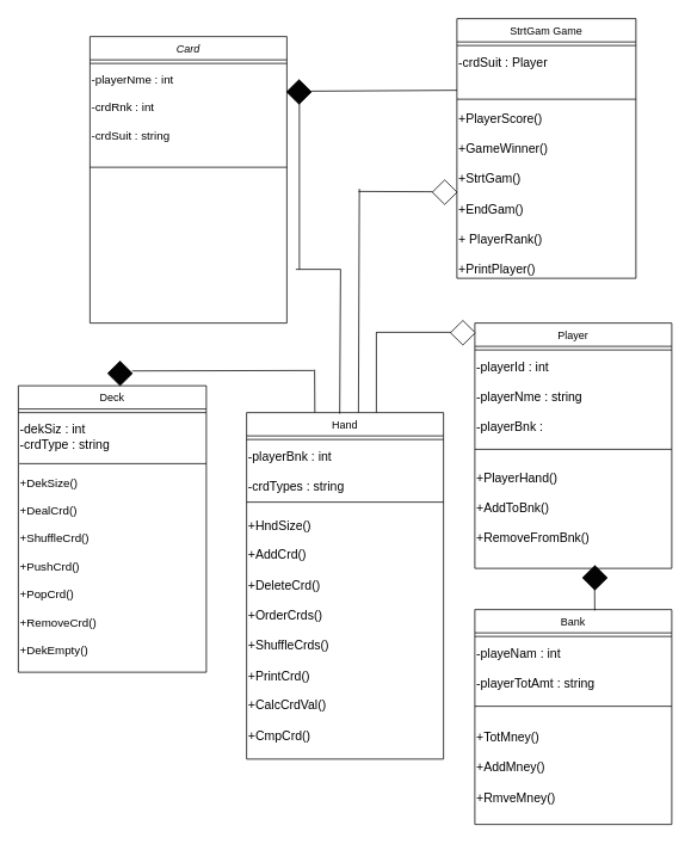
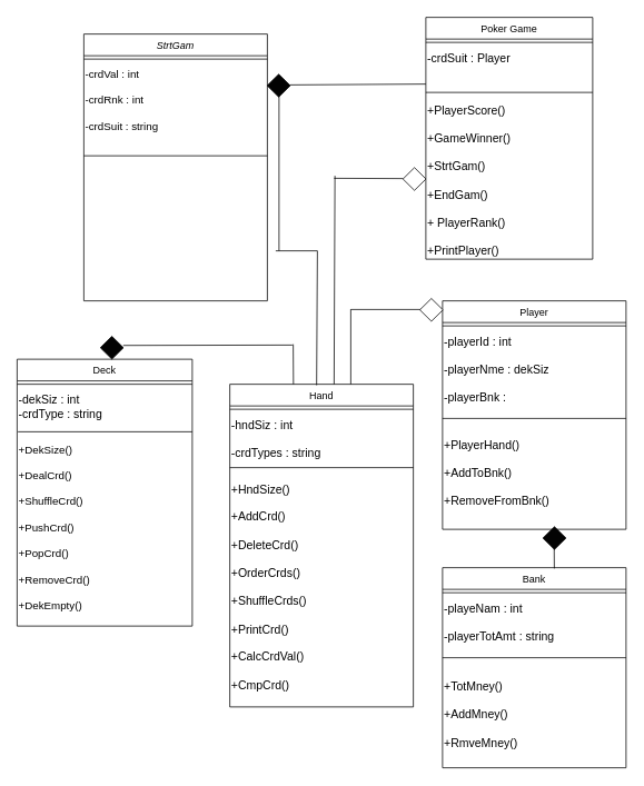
  <mxCell id="0" />
  <mxCell id="1" parent="0" />
- <mxCell id="2" value="Card" style="swimlane;fontStyle=2;align=center;verticalAlign=top;childLayout=stackLayout;horizontal=1;startSize=26;horizontalStack=0;resizeParent=1;resizeLast=0;collapsible=1;marginBottom=0;rounded=0;shadow=0;strokeWidth=1;" parent="1" vertex="1"><mxGeometry x="100" y="40" width="220" height="320" as="geometry"><mxRectangle x="230" y="140" width="160" height="26" as="alternateBounds" /></mxGeometry></mxCell>
+ <mxCell id="2" value="StrtGam" style="swimlane;fontStyle=2;align=center;verticalAlign=top;childLayout=stackLayout;horizontal=1;startSize=26;horizontalStack=0;resizeParent=1;resizeLast=0;collapsible=1;marginBottom=0;rounded=0;shadow=0;strokeWidth=1;" parent="1" vertex="1"><mxGeometry x="100" y="40" width="220" height="320" as="geometry"><mxRectangle x="230" y="140" width="160" height="26" as="alternateBounds" /></mxGeometry></mxCell>
  <mxCell id="3" value="" style="line;html=1;strokeWidth=1;align=left;verticalAlign=middle;spacingTop=-1;spacingLeft=3;spacingRight=3;rotatable=0;labelPosition=right;points=[];portConstraint=eastwest;" parent="2" vertex="1"><mxGeometry y="26" width="220" height="8" as="geometry" /></mxCell>
- <mxCell id="4" value="&lt;font style=&quot;font-size: 13px&quot;&gt;-playerNme : int&lt;br&gt;&lt;br&gt;-crdRnk : int&lt;br&gt;&lt;br&gt;-crdSuit : string&lt;/font&gt;" style="text;html=1;" parent="2" vertex="1"><mxGeometry y="34" width="220" height="50" as="geometry" /></mxCell>
+ <mxCell id="4" value="&lt;font style=&quot;font-size: 13px&quot;&gt;-crdVal : int&lt;br&gt;&lt;br&gt;-crdRnk : int&lt;br&gt;&lt;br&gt;-crdSuit : string&lt;/font&gt;" style="text;html=1;" parent="2" vertex="1"><mxGeometry y="34" width="220" height="50" as="geometry" /></mxCell>
  <mxCell id="5" value="" style="endArrow=none;html=1;" parent="2" edge="1"><mxGeometry width="50" height="50" relative="1" as="geometry"><mxPoint y="146" as="sourcePoint" /><mxPoint x="220" y="146" as="targetPoint" /></mxGeometry></mxCell>
  <mxCell id="6" value="" style="endArrow=none;html=1;" parent="2" edge="1"><mxGeometry width="50" height="50" relative="1" as="geometry"><mxPoint x="234" y="260" as="sourcePoint" /><mxPoint x="234" y="70" as="targetPoint" /></mxGeometry></mxCell>
  <mxCell id="7" value="Deck" style="swimlane;fontStyle=0;align=center;verticalAlign=top;childLayout=stackLayout;horizontal=1;startSize=26;horizontalStack=0;resizeParent=1;resizeLast=0;collapsible=1;marginBottom=0;rounded=0;shadow=0;strokeWidth=1;" parent="1" vertex="1"><mxGeometry x="20" y="430" width="210" height="320" as="geometry"><mxRectangle x="130" y="380" width="160" height="26" as="alternateBounds" /></mxGeometry></mxCell>
  <mxCell id="8" value="" style="line;html=1;strokeWidth=1;align=left;verticalAlign=middle;spacingTop=-1;spacingLeft=3;spacingRight=3;rotatable=0;labelPosition=right;points=[];portConstraint=eastwest;" parent="7" vertex="1"><mxGeometry y="26" width="210" height="8" as="geometry" /></mxCell>
  <mxCell id="9" value="" style="endArrow=none;html=1;" parent="7" edge="1"><mxGeometry width="50" height="50" relative="1" as="geometry"><mxPoint x="1" y="87" as="sourcePoint" /><mxPoint x="210" y="87" as="targetPoint" /></mxGeometry></mxCell>
  <mxCell id="10" value="&lt;font style=&quot;font-size: 14px&quot;&gt;-dekSiz : int&lt;br&gt;  -crdType : string&lt;/font&gt;" style="text;html=1;" parent="7" vertex="1"><mxGeometry y="34" width="210" height="60" as="geometry" /></mxCell>
  <mxCell id="11" value="&lt;font style=&quot;font-size: 13px&quot;&gt;+DekSize()&lt;br&gt;&lt;br&gt;+DealCrd()&lt;br&gt;&lt;br&gt;+ShuffleCrd()&lt;br&gt;&lt;br&gt;+PushCrd()&lt;br&gt;&lt;br&gt;+PopCrd()&lt;br&gt;&lt;br&gt;+RemoveCrd()&lt;br&gt;&lt;br&gt;+DekEmpty()&lt;/font&gt;" style="text;html=1;" parent="7" vertex="1"><mxGeometry y="94" width="210" height="184" as="geometry" /></mxCell>
  <mxCell id="12" value="Hand" style="swimlane;fontStyle=0;align=center;verticalAlign=top;childLayout=stackLayout;horizontal=1;startSize=26;horizontalStack=0;resizeParent=1;resizeLast=0;collapsible=1;marginBottom=0;rounded=0;shadow=0;strokeWidth=1;" parent="1" vertex="1"><mxGeometry x="275" y="460" width="220" height="387" as="geometry"><mxRectangle x="340" y="380" width="170" height="26" as="alternateBounds" /></mxGeometry></mxCell>
  <mxCell id="13" value="" style="line;html=1;strokeWidth=1;align=left;verticalAlign=middle;spacingTop=-1;spacingLeft=3;spacingRight=3;rotatable=0;labelPosition=right;points=[];portConstraint=eastwest;" parent="12" vertex="1"><mxGeometry y="26" width="220" height="8" as="geometry" /></mxCell>
- <mxCell id="14" value="&lt;font style=&quot;font-size: 14px&quot;&gt;-playerBnk : int&lt;br&gt;&lt;br&gt;-crdTypes : string&lt;/font&gt;" style="text;html=1;" parent="12" vertex="1"><mxGeometry y="34" width="220" height="60" as="geometry" /></mxCell>
+ <mxCell id="14" value="&lt;font style=&quot;font-size: 14px&quot;&gt;-hndSiz : int&lt;br&gt;&lt;br&gt;-crdTypes : string&lt;/font&gt;" style="text;html=1;" parent="12" vertex="1"><mxGeometry y="34" width="220" height="60" as="geometry" /></mxCell>
  <mxCell id="15" value="" style="endArrow=none;html=1;" parent="12" edge="1"><mxGeometry width="50" height="50" relative="1" as="geometry"><mxPoint y="100" as="sourcePoint" /><mxPoint x="220" y="100" as="targetPoint" /></mxGeometry></mxCell>
  <mxCell id="16" value="&lt;font style=&quot;font-size: 14px&quot;&gt;&lt;br&gt;+HndSize()&lt;br&gt;&lt;br&gt;+AddCrd()&lt;br&gt;&lt;br&gt;+DeleteCrd()&lt;br&gt;&lt;br&gt;+OrderCrds()&lt;br&gt;&lt;br&gt;+ShuffleCrds()&lt;br&gt;&lt;br&gt;+PrintCrd()&lt;br&gt;&lt;br&gt;+CalcCrdVal()&lt;br&gt;&lt;br&gt;+CmpCrd()&lt;/font&gt;" style="text;html=1;" parent="12" vertex="1"><mxGeometry y="94" width="220" height="230" as="geometry" /></mxCell>
- <mxCell id="17" value="StrtGam Game" style="swimlane;fontStyle=0;align=center;verticalAlign=top;childLayout=stackLayout;horizontal=1;startSize=26;horizontalStack=0;resizeParent=1;resizeLast=0;collapsible=1;marginBottom=0;rounded=0;shadow=0;strokeWidth=1;" parent="1" vertex="1"><mxGeometry x="510" y="20" width="200" height="290" as="geometry"><mxRectangle x="550" y="140" width="160" height="26" as="alternateBounds" /></mxGeometry></mxCell>
+ <mxCell id="17" value="Poker Game" style="swimlane;fontStyle=0;align=center;verticalAlign=top;childLayout=stackLayout;horizontal=1;startSize=26;horizontalStack=0;resizeParent=1;resizeLast=0;collapsible=1;marginBottom=0;rounded=0;shadow=0;strokeWidth=1;" parent="1" vertex="1"><mxGeometry x="510" y="20" width="200" height="290" as="geometry"><mxRectangle x="550" y="140" width="160" height="26" as="alternateBounds" /></mxGeometry></mxCell>
  <mxCell id="18" value="" style="line;html=1;strokeWidth=1;align=left;verticalAlign=middle;spacingTop=-1;spacingLeft=3;spacingRight=3;rotatable=0;labelPosition=right;points=[];portConstraint=eastwest;" parent="17" vertex="1"><mxGeometry y="26" width="200" height="8" as="geometry" /></mxCell>
  <mxCell id="19" value="" style="endArrow=none;html=1;" parent="17" edge="1"><mxGeometry width="50" height="50" relative="1" as="geometry"><mxPoint y="90" as="sourcePoint" /><mxPoint x="200" y="90" as="targetPoint" /></mxGeometry></mxCell>
  <mxCell id="20" value="&lt;font style=&quot;font-size: 14px&quot;&gt;-crdSuit : Player&lt;/font&gt;" style="text;html=1;" parent="17" vertex="1"><mxGeometry y="34" width="200" height="46" as="geometry" /></mxCell>
  <mxCell id="21" value="&lt;font style=&quot;font-size: 14px&quot;&gt;&lt;br&gt;+PlayerScore()&lt;br&gt;&lt;br&gt;+GameWinner()&lt;br&gt;&lt;br&gt;+StrtGam()&lt;br&gt;&lt;br&gt;+EndGam()&lt;br&gt;&lt;br&gt;+ PlayerRank()&lt;br&gt;&lt;br&gt;+PrintPlayer()&lt;/font&gt;" style="text;html=1;" parent="17" vertex="1"><mxGeometry y="80" width="200" height="170" as="geometry" /></mxCell>
  <mxCell id="22" value="Player" style="swimlane;fontStyle=0;align=center;verticalAlign=top;childLayout=stackLayout;horizontal=1;startSize=26;horizontalStack=0;resizeParent=1;resizeLast=0;collapsible=1;marginBottom=0;rounded=0;shadow=0;strokeWidth=1;" parent="1" vertex="1"><mxGeometry x="530" y="360" width="220" height="274" as="geometry"><mxRectangle x="340" y="380" width="170" height="26" as="alternateBounds" /></mxGeometry></mxCell>
  <mxCell id="23" value="" style="line;html=1;strokeWidth=1;align=left;verticalAlign=middle;spacingTop=-1;spacingLeft=3;spacingRight=3;rotatable=0;labelPosition=right;points=[];portConstraint=eastwest;" parent="22" vertex="1"><mxGeometry y="26" width="220" height="8" as="geometry" /></mxCell>
- <mxCell id="24" value="&lt;font style=&quot;font-size: 14px&quot;&gt;-playerId : int&lt;br&gt;&lt;br&gt;-playerNme : string&lt;br&gt;&lt;br&gt;-playerBnk :&lt;/font&gt;" style="text;html=1;" parent="22" vertex="1"><mxGeometry y="34" width="220" height="90" as="geometry" /></mxCell>
+ <mxCell id="24" value="&lt;font style=&quot;font-size: 14px&quot;&gt;-playerId : int&lt;br&gt;&lt;br&gt;-playerNme : dekSiz&lt;br&gt;&lt;br&gt;-playerBnk :&lt;/font&gt;" style="text;html=1;" parent="22" vertex="1"><mxGeometry y="34" width="220" height="90" as="geometry" /></mxCell>
  <mxCell id="25" value="" style="endArrow=none;html=1;" parent="22" edge="1"><mxGeometry width="50" height="50" relative="1" as="geometry"><mxPoint y="141" as="sourcePoint" /><mxPoint x="220" y="141" as="targetPoint" /></mxGeometry></mxCell>
  <mxCell id="26" value="&lt;font style=&quot;font-size: 14px&quot;&gt;&lt;br&gt;&lt;br&gt;+PlayerHand()&lt;br&gt;&lt;br&gt;+AddToBnk()&lt;br&gt;&lt;br&gt;+RemoveFromBnk()&lt;/font&gt;" style="text;html=1;" parent="22" vertex="1"><mxGeometry y="124" width="220" height="126" as="geometry" /></mxCell>
  <mxCell id="27" value="Bank" style="swimlane;fontStyle=0;align=center;verticalAlign=top;childLayout=stackLayout;horizontal=1;startSize=26;horizontalStack=0;resizeParent=1;resizeLast=0;collapsible=1;marginBottom=0;rounded=0;shadow=0;strokeWidth=1;" parent="1" vertex="1"><mxGeometry x="530" y="680" width="220" height="240" as="geometry"><mxRectangle x="340" y="380" width="170" height="26" as="alternateBounds" /></mxGeometry></mxCell>
  <mxCell id="28" value="" style="line;html=1;strokeWidth=1;align=left;verticalAlign=middle;spacingTop=-1;spacingLeft=3;spacingRight=3;rotatable=0;labelPosition=right;points=[];portConstraint=eastwest;" parent="27" vertex="1"><mxGeometry y="26" width="220" height="8" as="geometry" /></mxCell>
  <mxCell id="29" value="" style="endArrow=none;html=1;" parent="27" edge="1"><mxGeometry width="50" height="50" relative="1" as="geometry"><mxPoint y="108" as="sourcePoint" /><mxPoint x="220" y="108" as="targetPoint" /></mxGeometry></mxCell>
  <mxCell id="30" value="&lt;font style=&quot;font-size: 14px&quot;&gt;-playeNam : int&lt;br&gt;&lt;br&gt;-playerTotAmt : string&lt;/font&gt;" style="text;html=1;" parent="27" vertex="1"><mxGeometry y="34" width="220" height="60" as="geometry" /></mxCell>
  <mxCell id="31" value="&lt;font style=&quot;font-size: 14px&quot;&gt;&lt;br&gt;&lt;br&gt;+TotMney()&lt;br&gt;&lt;br&gt;+AddMney()&lt;br&gt;&lt;br&gt;+RmveMney()&lt;/font&gt;" style="text;html=1;" parent="27" vertex="1"><mxGeometry y="94" width="220" height="90" as="geometry" /></mxCell>
  <mxCell id="32" value="" style="endArrow=none;html=1;" parent="1" edge="1"><mxGeometry width="50" height="50" relative="1" as="geometry"><mxPoint x="664" y="681" as="sourcePoint" /><mxPoint x="663.816" y="656.539" as="targetPoint" /></mxGeometry></mxCell>
  <mxCell id="33" value="" style="rhombus;whiteSpace=wrap;html=1;rotation=-90;labelBackgroundColor=#030303;fillColor=#030303;" parent="1" vertex="1"><mxGeometry x="650.53" y="630.7" width="27.29" height="27.67" as="geometry" /></mxCell>
  <mxCell id="34" value="" style="rhombus;whiteSpace=wrap;html=1;rotation=-90;labelBackgroundColor=#030303;fillColor=#030303;" parent="1" vertex="1"><mxGeometry x="320" y="88" width="27.29" height="27.67" as="geometry" /></mxCell>
  <mxCell id="35" value="" style="endArrow=none;html=1;" parent="1" edge="1"><mxGeometry width="50" height="50" relative="1" as="geometry"><mxPoint x="347.29" y="101" as="sourcePoint" /><mxPoint x="510" y="100" as="targetPoint" /></mxGeometry></mxCell>
  <mxCell id="36" value="" style="rhombus;whiteSpace=wrap;html=1;rotation=-90;labelBackgroundColor=#030303;fillColor=#030303;" parent="1" vertex="1"><mxGeometry x="120" y="402.33" width="27.29" height="27.67" as="geometry" /></mxCell>
  <mxCell id="37" value="" style="endArrow=none;html=1;" parent="1" edge="1"><mxGeometry width="50" height="50" relative="1" as="geometry"><mxPoint x="147.29" y="413.46" as="sourcePoint" /><mxPoint x="350" y="413" as="targetPoint" /></mxGeometry></mxCell>
  <mxCell id="38" value="" style="endArrow=none;html=1;" parent="1" edge="1"><mxGeometry width="50" height="50" relative="1" as="geometry"><mxPoint x="351.29" y="460" as="sourcePoint" /><mxPoint x="351" y="412" as="targetPoint" /></mxGeometry></mxCell>
  <mxCell id="39" value="" style="endArrow=none;html=1;" parent="1" edge="1"><mxGeometry width="50" height="50" relative="1" as="geometry"><mxPoint x="420" y="370.34" as="sourcePoint" /><mxPoint x="510" y="370.34" as="targetPoint" /></mxGeometry></mxCell>
  <mxCell id="40" value="" style="endArrow=none;html=1;" parent="1" edge="1"><mxGeometry width="50" height="50" relative="1" as="geometry"><mxPoint x="420" y="460" as="sourcePoint" /><mxPoint x="420" y="370" as="targetPoint" /></mxGeometry></mxCell>
  <mxCell id="41" value="" style="rhombus;whiteSpace=wrap;html=1;rotation=-90;labelBackgroundColor=#030303;" parent="1" vertex="1"><mxGeometry x="503" y="357" width="27.29" height="27.67" as="geometry" /></mxCell>
  <mxCell id="42" value="" style="endArrow=none;html=1;" parent="1" edge="1"><mxGeometry width="50" height="50" relative="1" as="geometry"><mxPoint x="330" y="300" as="sourcePoint" /><mxPoint x="380" y="300" as="targetPoint" /></mxGeometry></mxCell>
  <mxCell id="43" value="" style="endArrow=none;html=1;exitX=0.473;exitY=0.003;exitDx=0;exitDy=0;exitPerimeter=0;" parent="1" source="12" edge="1"><mxGeometry width="50" height="50" relative="1" as="geometry"><mxPoint x="385" y="450" as="sourcePoint" /><mxPoint x="380" y="300" as="targetPoint" /></mxGeometry></mxCell>
  <mxCell id="44" value="" style="rhombus;whiteSpace=wrap;html=1;rotation=-90;labelBackgroundColor=#030303;" parent="1" vertex="1"><mxGeometry x="482.71" y="200" width="27.29" height="27.67" as="geometry" /></mxCell>
  <mxCell id="45" value="" style="endArrow=none;html=1;" parent="1" edge="1"><mxGeometry width="50" height="50" relative="1" as="geometry"><mxPoint x="400" y="213" as="sourcePoint" /><mxPoint x="482.71" y="213.34" as="targetPoint" /></mxGeometry></mxCell>
  <mxCell id="46" value="" style="endArrow=none;html=1;exitX=0.473;exitY=0.003;exitDx=0;exitDy=0;exitPerimeter=0;" parent="1" edge="1"><mxGeometry width="50" height="50" relative="1" as="geometry"><mxPoint x="400" y="460.001" as="sourcePoint" /><mxPoint x="401" y="210" as="targetPoint" /></mxGeometry></mxCell>
